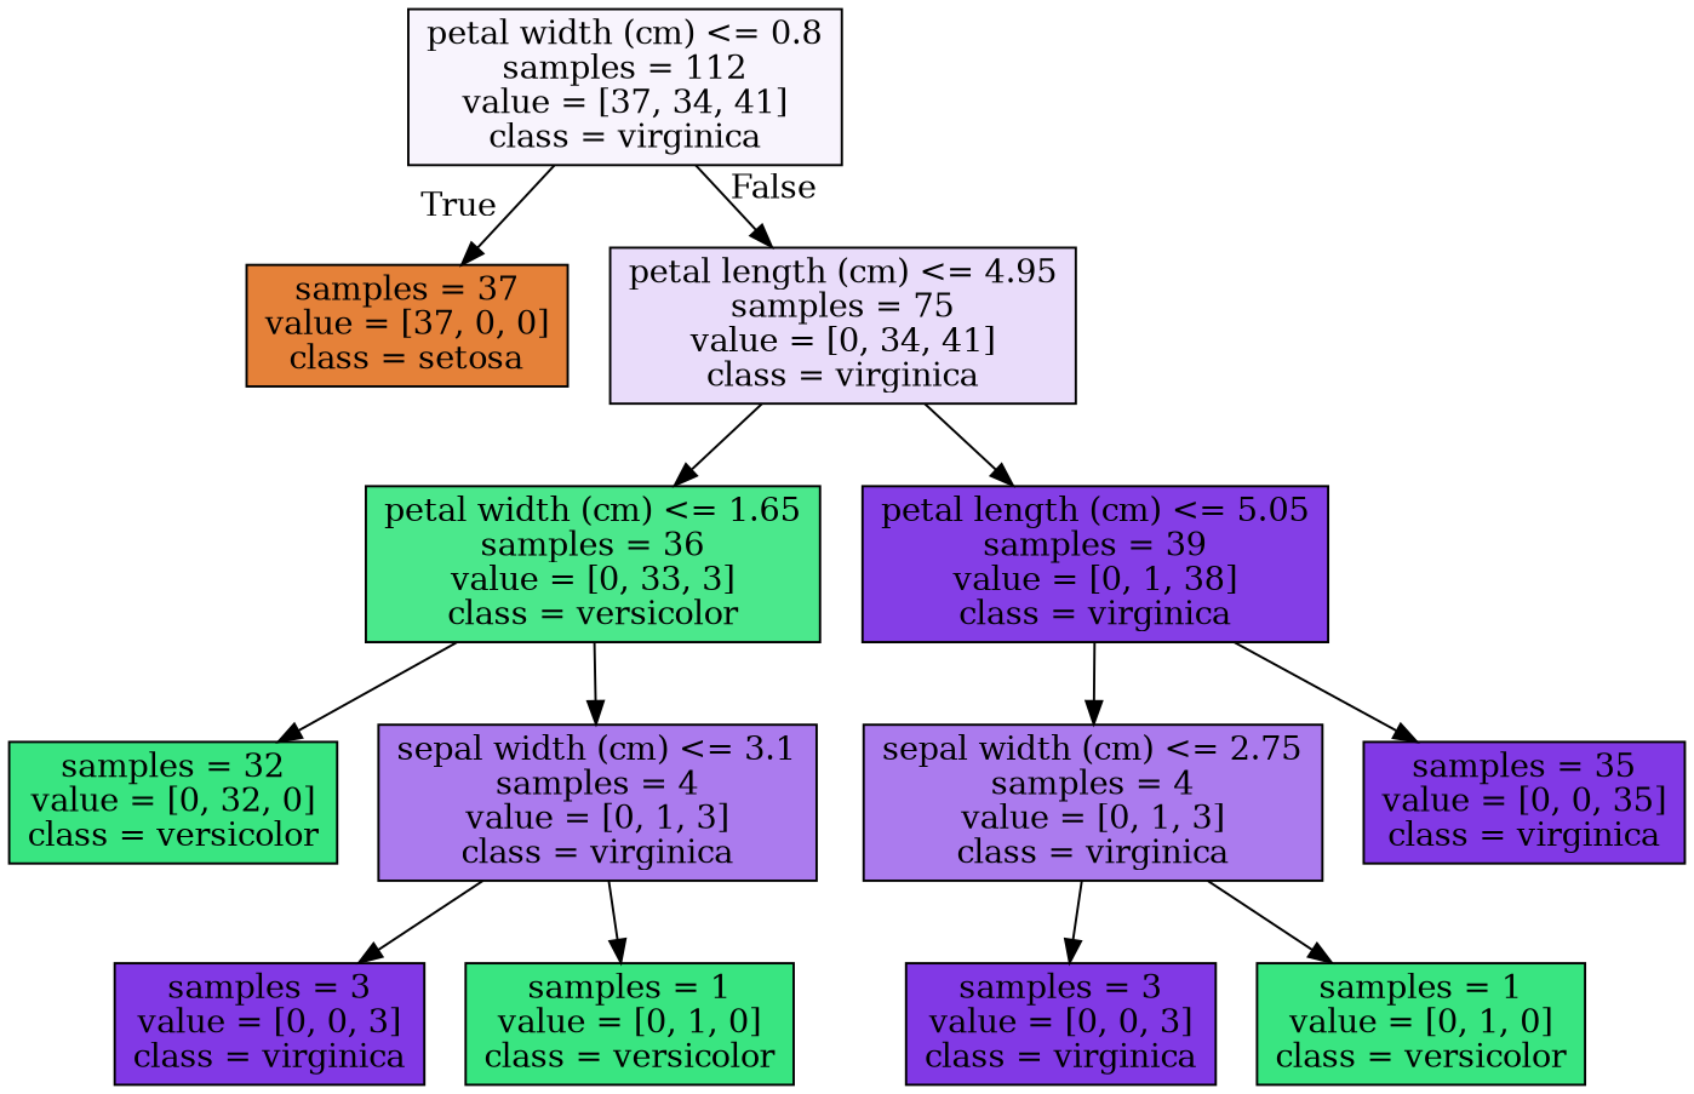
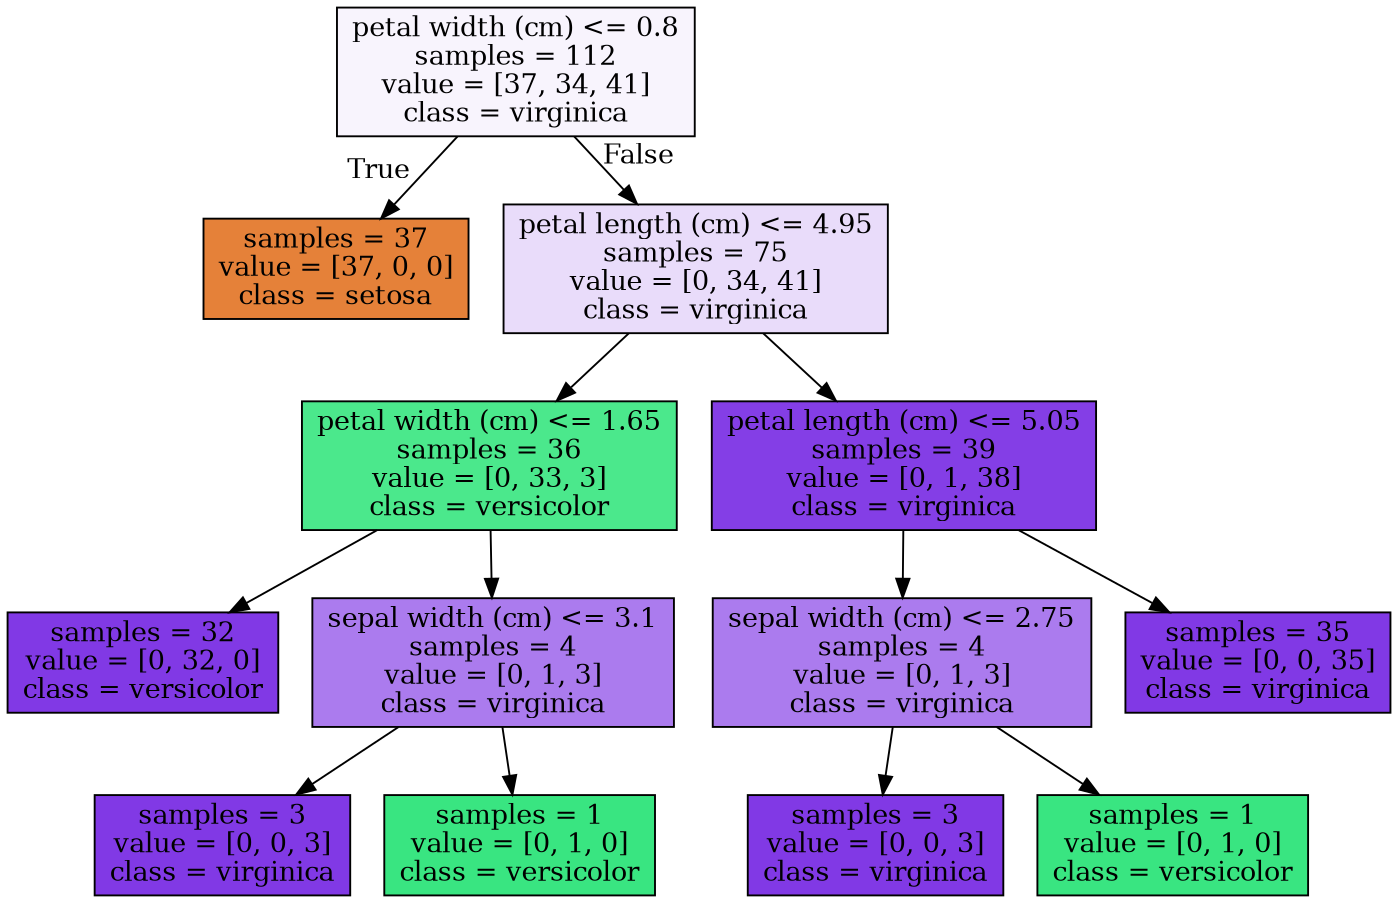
  digraph {
    node [color=black fillcolor="#39e581ff" shape=box style=filled]
    n1 [fillcolor="#8139e50e" label="petal width (cm) <= 0.8\nsamples = 112\nvalue = [37, 34, 41]\nclass = virginica"]
    n2 [fillcolor="#e58139ff" label="samples = 37\nvalue = [37, 0, 0]\nclass = setosa"]
    n3 [fillcolor="#8139e52c" label="petal length (cm) <= 4.95\nsamples = 75\nvalue = [0, 34, 41]\nclass = virginica"]
    n4 [fillcolor="#39e581e8" label="petal width (cm) <= 1.65\nsamples = 36\nvalue = [0, 33, 3]\nclass = versicolor"]
    n5 [fillcolor="#8139e5f8" label="petal length (cm) <= 5.05\nsamples = 39\nvalue = [0, 1, 38]\nclass = virginica"]
-   n6 [label="samples = 32\nvalue = [0, 32, 0]\nclass = versicolor"]
+   n6 [fillcolor="#8139e5ff" label="samples = 32\nvalue = [0, 32, 0]\nclass = versicolor"]
    n7 [fillcolor="#8139e5aa" label="sepal width (cm) <= 3.1\nsamples = 4\nvalue = [0, 1, 3]\nclass = virginica"]
    n8 [fillcolor="#8139e5ff" label="samples = 3\nvalue = [0, 0, 3]\nclass = virginica"]
    n9 [label="samples = 1\nvalue = [0, 1, 0]\nclass = versicolor"]
    n10 [fillcolor="#8139e5aa" label="sepal width (cm) <= 2.75\nsamples = 4\nvalue = [0, 1, 3]\nclass = virginica"]
    n11 [fillcolor="#8139e5ff" label="samples = 35\nvalue = [0, 0, 35]\nclass = virginica"]
    n12 [fillcolor="#8139e5ff" label="samples = 3\nvalue = [0, 0, 3]\nclass = virginica"]
    n13 [label="samples = 1\nvalue = [0, 1, 0]\nclass = versicolor"]
    n1 -> n2 [headlabel=True labelangle=45 labeldistance=2.5]
    n1 -> n3 [headlabel=False labelangle=-45 labeldistance=2.5]
    n3 -> n4
    n3 -> n5
    n4 -> n6
    n4 -> n7
    n5 -> n10
    n5 -> n11
    n7 -> n8
    n7 -> n9
    n10 -> n12
    n10 -> n13
  }
